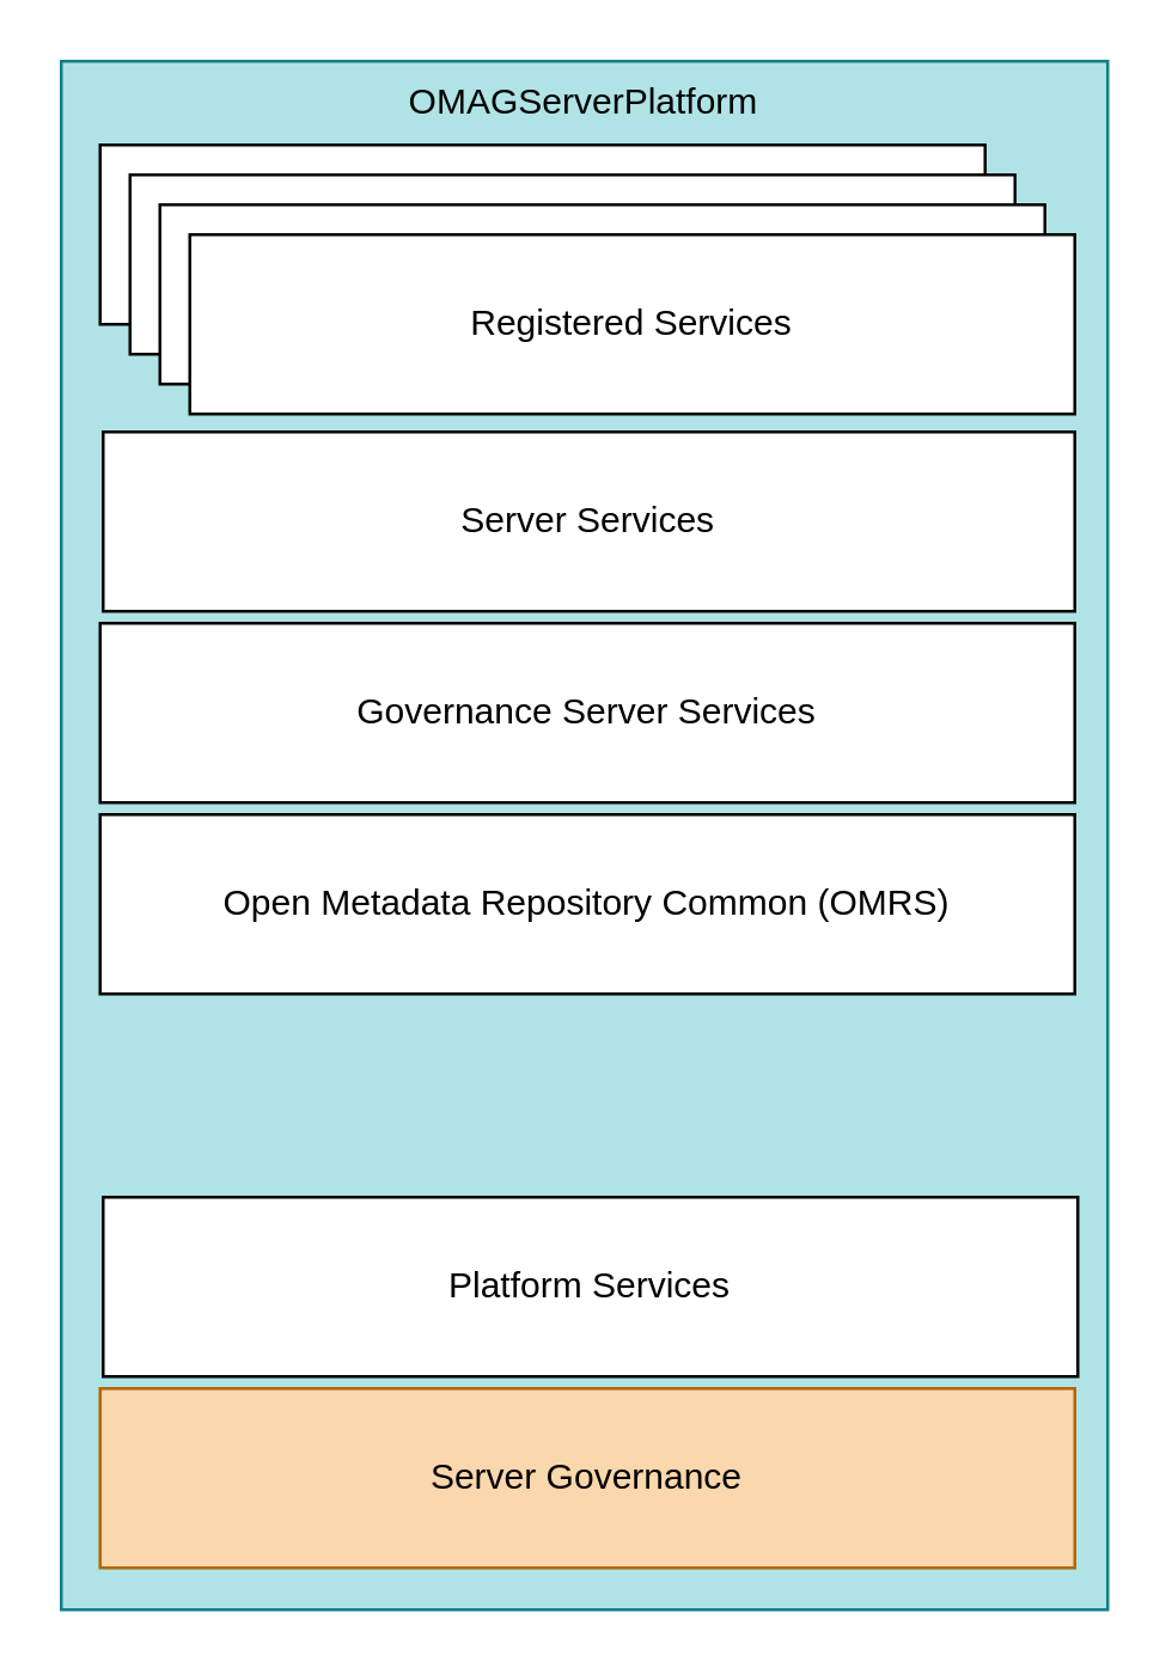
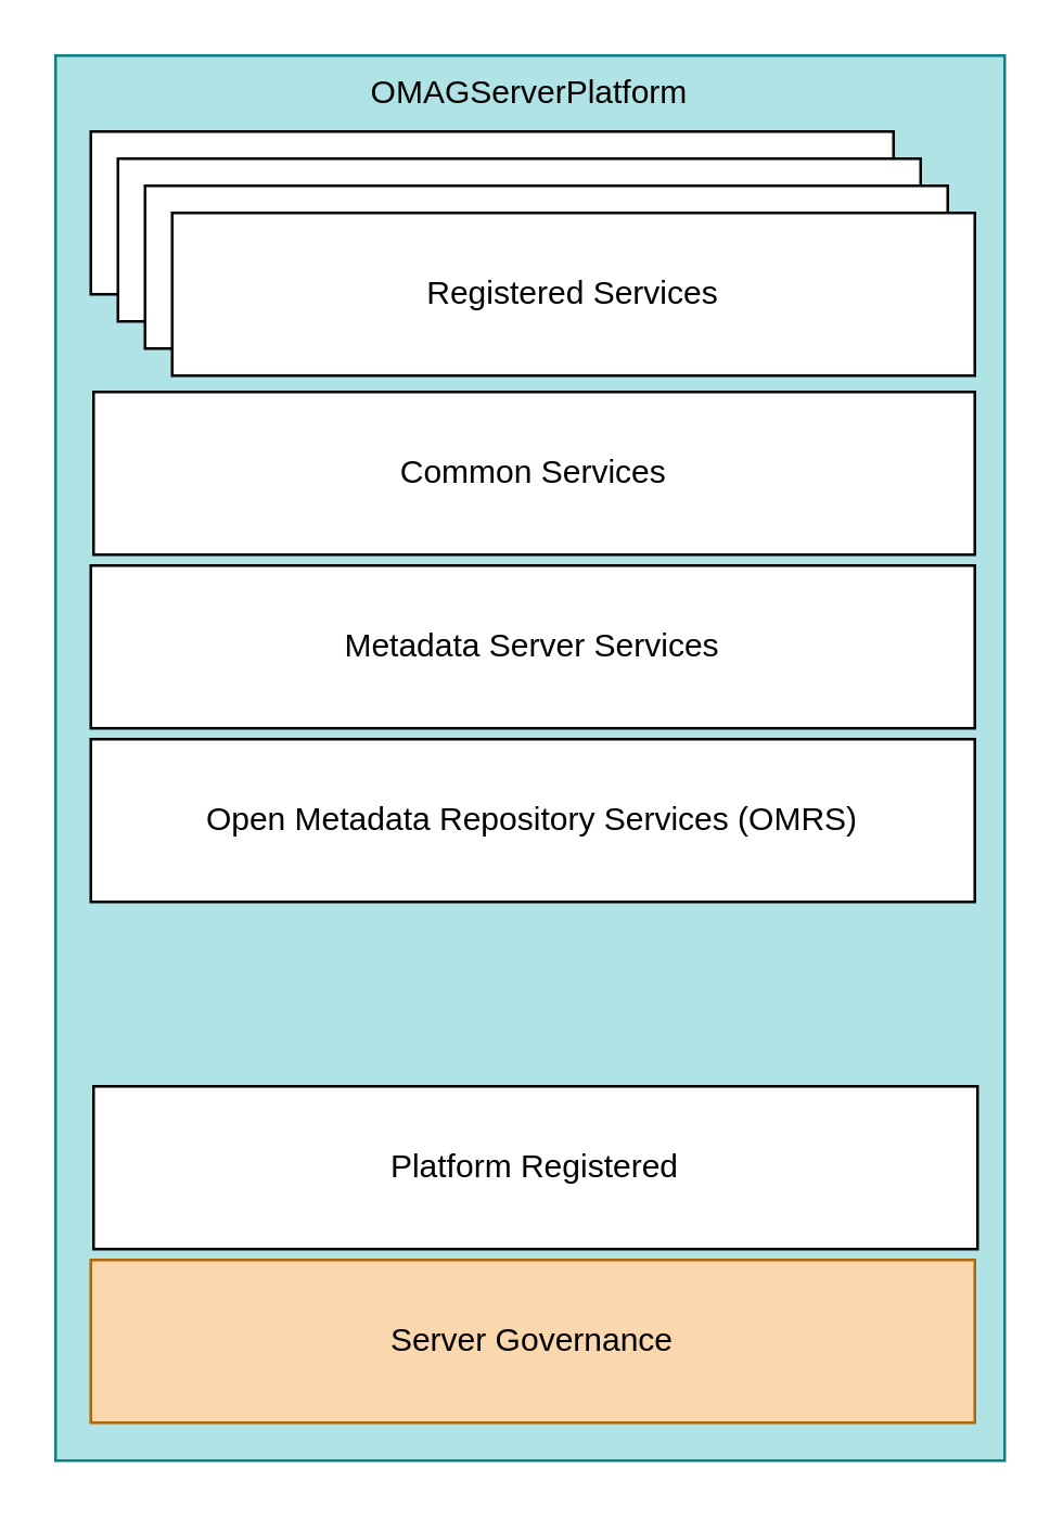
  <mxCell id="0" />
  <mxCell id="1" parent="0" />
  <mxCell id="2" value="OMAGServerPlatform" style="rounded=0;whiteSpace=wrap;html=1;verticalAlign=top;fillColor=#b0e3e6;strokeColor=#0e8088;" vertex="1" parent="1"><mxGeometry x="20" y="20" width="350" height="518" as="geometry" /></mxCell>
  <mxCell id="3" value="Server Governance" style="rounded=0;whiteSpace=wrap;html=1;fillColor=#fad7ac;strokeColor=#b46504;" vertex="1" parent="1"><mxGeometry x="33" y="464" width="326" height="60" as="geometry" /></mxCell>
- <mxCell id="4" value="Open Metadata Repository Common (OMRS)" style="rounded=0;whiteSpace=wrap;html=1;" vertex="1" parent="1"><mxGeometry x="33" y="272" width="326" height="60" as="geometry" /></mxCell>
- <mxCell id="5" value="Server Services" style="rounded=0;whiteSpace=wrap;html=1;" vertex="1" parent="1"><mxGeometry x="34" y="144" width="325" height="60" as="geometry" /></mxCell>
- <mxCell id="6" value="Governance Server Services" style="rounded=0;whiteSpace=wrap;html=1;" vertex="1" parent="1"><mxGeometry x="33" y="208" width="326" height="60" as="geometry" /></mxCell>
+ <mxCell id="4" value="Open Metadata Repository Services (OMRS)" style="rounded=0;whiteSpace=wrap;html=1;" vertex="1" parent="1"><mxGeometry x="33" y="272" width="326" height="60" as="geometry" /></mxCell>
+ <mxCell id="5" value="Common Services" style="rounded=0;whiteSpace=wrap;html=1;" vertex="1" parent="1"><mxGeometry x="34" y="144" width="325" height="60" as="geometry" /></mxCell>
+ <mxCell id="6" value="Metadata Server Services" style="rounded=0;whiteSpace=wrap;html=1;" vertex="1" parent="1"><mxGeometry x="33" y="208" width="326" height="60" as="geometry" /></mxCell>
  <mxCell id="7" value="Registered Services" style="rounded=0;whiteSpace=wrap;html=1;" vertex="1" parent="1"><mxGeometry x="33" y="48" width="296" height="60" as="geometry" /></mxCell>
  <mxCell id="8" value="Registered Services" style="rounded=0;whiteSpace=wrap;html=1;" vertex="1" parent="1"><mxGeometry x="43" y="58" width="296" height="60" as="geometry" /></mxCell>
  <mxCell id="9" value="Registered Services" style="rounded=0;whiteSpace=wrap;html=1;" vertex="1" parent="1"><mxGeometry x="53" y="68" width="296" height="60" as="geometry" /></mxCell>
  <mxCell id="10" value="Registered Services" style="rounded=0;whiteSpace=wrap;html=1;" vertex="1" parent="1"><mxGeometry x="63" y="78" width="296" height="60" as="geometry" /></mxCell>
- <mxCell id="11" value="Platform Services" style="rounded=0;whiteSpace=wrap;html=1;" vertex="1" parent="1"><mxGeometry x="34" y="400" width="326" height="60" as="geometry" /></mxCell>
+ <mxCell id="11" value="Platform Registered" style="rounded=0;whiteSpace=wrap;html=1;" vertex="1" parent="1"><mxGeometry x="34" y="400" width="326" height="60" as="geometry" /></mxCell>
